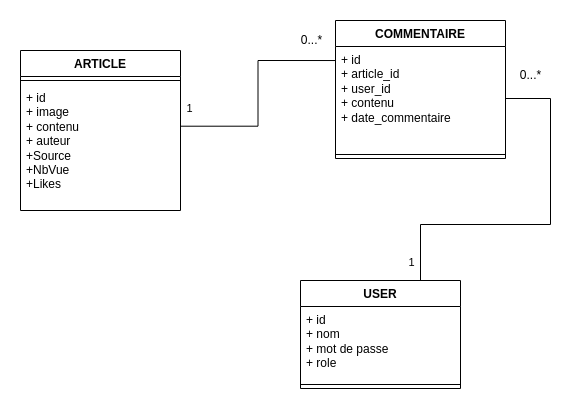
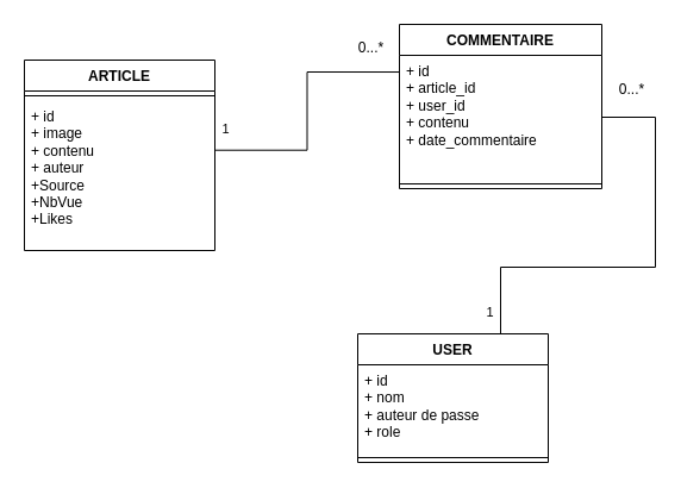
  <mxCell id="0" />
  <mxCell id="1" parent="0" />
  <mxCell id="2" value="USER" style="swimlane;fontStyle=1;align=center;verticalAlign=top;childLayout=stackLayout;horizontal=1;startSize=26;horizontalStack=0;resizeParent=1;resizeParentMax=0;resizeLast=0;collapsible=1;marginBottom=0;whiteSpace=wrap;html=1;" vertex="1" parent="1"><mxGeometry x="300" y="280" width="160" height="108" as="geometry" /></mxCell>
- <mxCell id="3" value="+ id&lt;div&gt;+ nom&lt;/div&gt;&lt;div&gt;+ mot de passe&lt;/div&gt;&lt;div&gt;+ role&lt;/div&gt;" style="text;strokeColor=none;fillColor=none;align=left;verticalAlign=top;spacingLeft=4;spacingRight=4;overflow=hidden;rotatable=0;points=[[0,0.5],[1,0.5]];portConstraint=eastwest;whiteSpace=wrap;html=1;" vertex="1" parent="2"><mxGeometry y="26" width="160" height="74" as="geometry" /></mxCell>
+ <mxCell id="3" value="+ id&lt;div&gt;+ nom&lt;/div&gt;&lt;div&gt;+ auteur de passe&lt;/div&gt;&lt;div&gt;+ role&lt;/div&gt;" style="text;strokeColor=none;fillColor=none;align=left;verticalAlign=top;spacingLeft=4;spacingRight=4;overflow=hidden;rotatable=0;points=[[0,0.5],[1,0.5]];portConstraint=eastwest;whiteSpace=wrap;html=1;" vertex="1" parent="2"><mxGeometry y="26" width="160" height="74" as="geometry" /></mxCell>
  <mxCell id="4" value="" style="line;strokeWidth=1;fillColor=none;align=left;verticalAlign=middle;spacingTop=-1;spacingLeft=3;spacingRight=3;rotatable=0;labelPosition=right;points=[];portConstraint=eastwest;strokeColor=inherit;" vertex="1" parent="2"><mxGeometry y="100" width="160" height="8" as="geometry" /></mxCell>
  <mxCell id="5" value="ARTICLE" style="swimlane;fontStyle=1;align=center;verticalAlign=top;childLayout=stackLayout;horizontal=1;startSize=26;horizontalStack=0;resizeParent=1;resizeParentMax=0;resizeLast=0;collapsible=1;marginBottom=0;whiteSpace=wrap;html=1;" vertex="1" parent="1"><mxGeometry x="20" y="50" width="160" height="160" as="geometry" /></mxCell>
  <mxCell id="6" value="" style="line;strokeWidth=1;fillColor=none;align=left;verticalAlign=middle;spacingTop=-1;spacingLeft=3;spacingRight=3;rotatable=0;labelPosition=right;points=[];portConstraint=eastwest;strokeColor=inherit;" vertex="1" parent="5"><mxGeometry y="26" width="160" height="8" as="geometry" /></mxCell>
  <mxCell id="7" value="+ id&lt;div&gt;+ image&lt;/div&gt;&lt;div&gt;+ contenu&lt;/div&gt;&lt;div&gt;+ auteur&lt;/div&gt;&lt;div&gt;+Source&lt;/div&gt;&lt;div&gt;+NbVue&lt;/div&gt;&lt;div&gt;+Likes&lt;/div&gt;" style="text;strokeColor=none;fillColor=none;align=left;verticalAlign=top;spacingLeft=4;spacingRight=4;overflow=hidden;rotatable=0;points=[[0,0.5],[1,0.5]];portConstraint=eastwest;whiteSpace=wrap;html=1;" vertex="1" parent="5"><mxGeometry y="34" width="160" height="126" as="geometry" /></mxCell>
  <mxCell id="8" value="COMMENTAIRE" style="swimlane;fontStyle=1;align=center;verticalAlign=top;childLayout=stackLayout;horizontal=1;startSize=26;horizontalStack=0;resizeParent=1;resizeParentMax=0;resizeLast=0;collapsible=1;marginBottom=0;whiteSpace=wrap;html=1;" vertex="1" parent="1"><mxGeometry x="335" y="20" width="170" height="138" as="geometry" /></mxCell>
  <mxCell id="9" value="+ id&lt;div&gt;+ article_id&lt;/div&gt;&lt;div&gt;+ user_id&lt;/div&gt;&lt;div&gt;+ contenu&lt;/div&gt;&lt;div&gt;+ date_commentaire&lt;/div&gt;" style="text;strokeColor=none;fillColor=none;align=left;verticalAlign=top;spacingLeft=4;spacingRight=4;overflow=hidden;rotatable=0;points=[[0,0.5],[1,0.5]];portConstraint=eastwest;whiteSpace=wrap;html=1;" vertex="1" parent="8"><mxGeometry y="26" width="170" height="104" as="geometry" /></mxCell>
  <mxCell id="10" value="" style="line;strokeWidth=1;fillColor=none;align=left;verticalAlign=middle;spacingTop=-1;spacingLeft=3;spacingRight=3;rotatable=0;labelPosition=right;points=[];portConstraint=eastwest;strokeColor=inherit;" vertex="1" parent="8"><mxGeometry y="130" width="170" height="8" as="geometry" /></mxCell>
  <mxCell id="11" style="edgeStyle=orthogonalEdgeStyle;rounded=0;orthogonalLoop=1;jettySize=auto;html=1;entryX=0.5;entryY=0;entryDx=0;entryDy=0;endArrow=none;endFill=0;exitX=1;exitY=0.5;exitDx=0;exitDy=0;" edge="1" parent="1" source="9" target="2"><mxGeometry relative="1" as="geometry"><mxPoint x="580" y="344" as="sourcePoint" /><Array as="points"><mxPoint x="550" y="98" /><mxPoint x="550" y="224" /><mxPoint x="420" y="224" /></Array></mxGeometry></mxCell>
  <mxCell id="12" value="1" style="edgeLabel;html=1;align=center;verticalAlign=middle;resizable=0;points=[];" vertex="1" connectable="0" parent="11"><mxGeometry x="0.752" relative="1" as="geometry"><mxPoint x="-10" y="-10" as="offset" /></mxGeometry></mxCell>
  <mxCell id="13" style="edgeStyle=orthogonalEdgeStyle;rounded=0;orthogonalLoop=1;jettySize=auto;html=1;entryX=0;entryY=0.135;entryDx=0;entryDy=0;entryPerimeter=0;endArrow=none;endFill=0;exitX=1;exitY=0.331;exitDx=0;exitDy=0;exitPerimeter=0;" edge="1" parent="1" source="7" target="9"><mxGeometry relative="1" as="geometry"><mxPoint x="100" y="148" as="sourcePoint" /></mxGeometry></mxCell>
  <mxCell id="14" value="&lt;font style=&quot;font-size: 12px;&quot;&gt;0...*&lt;/font&gt;" style="edgeLabel;html=1;align=center;verticalAlign=middle;resizable=0;points=[];" vertex="1" connectable="0" parent="13"><mxGeometry x="-0.569" relative="1" as="geometry"><mxPoint x="83" y="-86" as="offset" /></mxGeometry></mxCell>
  <mxCell id="15" value="&lt;div&gt;&lt;br&gt;&lt;/div&gt;" style="edgeLabel;html=1;align=center;verticalAlign=middle;resizable=0;points=[];" vertex="1" connectable="0" parent="13"><mxGeometry x="0.811" y="-1" relative="1" as="geometry"><mxPoint as="offset" /></mxGeometry></mxCell>
  <mxCell id="16" value="1" style="edgeLabel;html=1;align=center;verticalAlign=middle;resizable=0;points=[];" vertex="1" connectable="0" parent="13"><mxGeometry x="-0.561" relative="1" as="geometry"><mxPoint x="-39" y="-18" as="offset" /></mxGeometry></mxCell>
  <mxCell id="17" value="0...*" style="text;html=1;align=center;verticalAlign=middle;resizable=0;points=[];autosize=1;strokeColor=none;fillColor=none;" vertex="1" parent="1"><mxGeometry x="510" y="60" width="40" height="30" as="geometry" /></mxCell>
